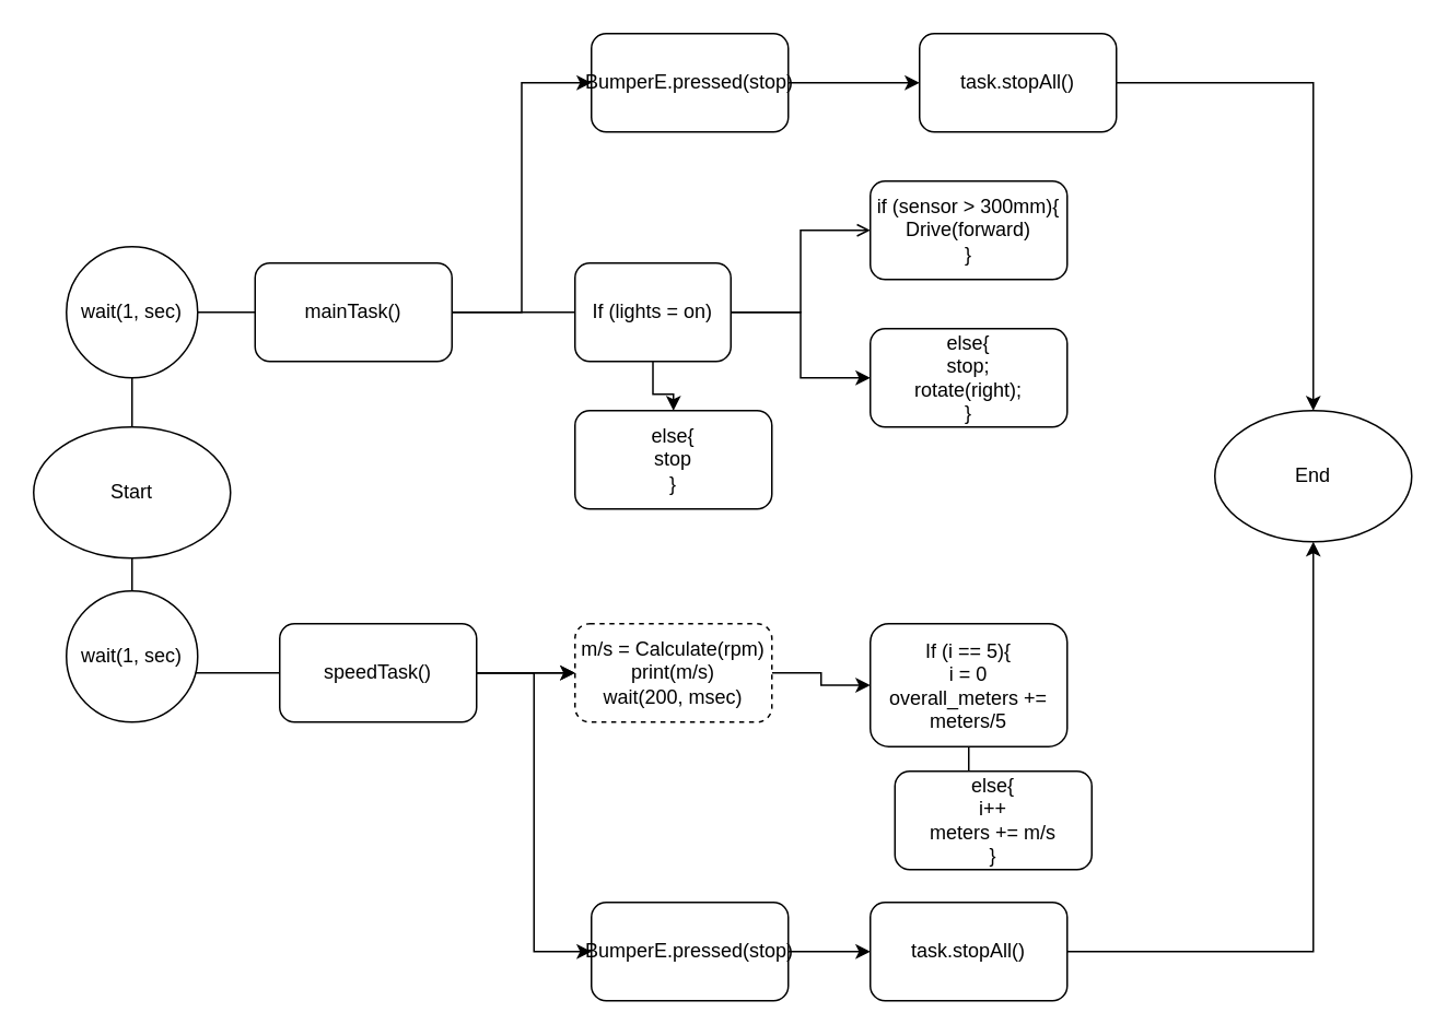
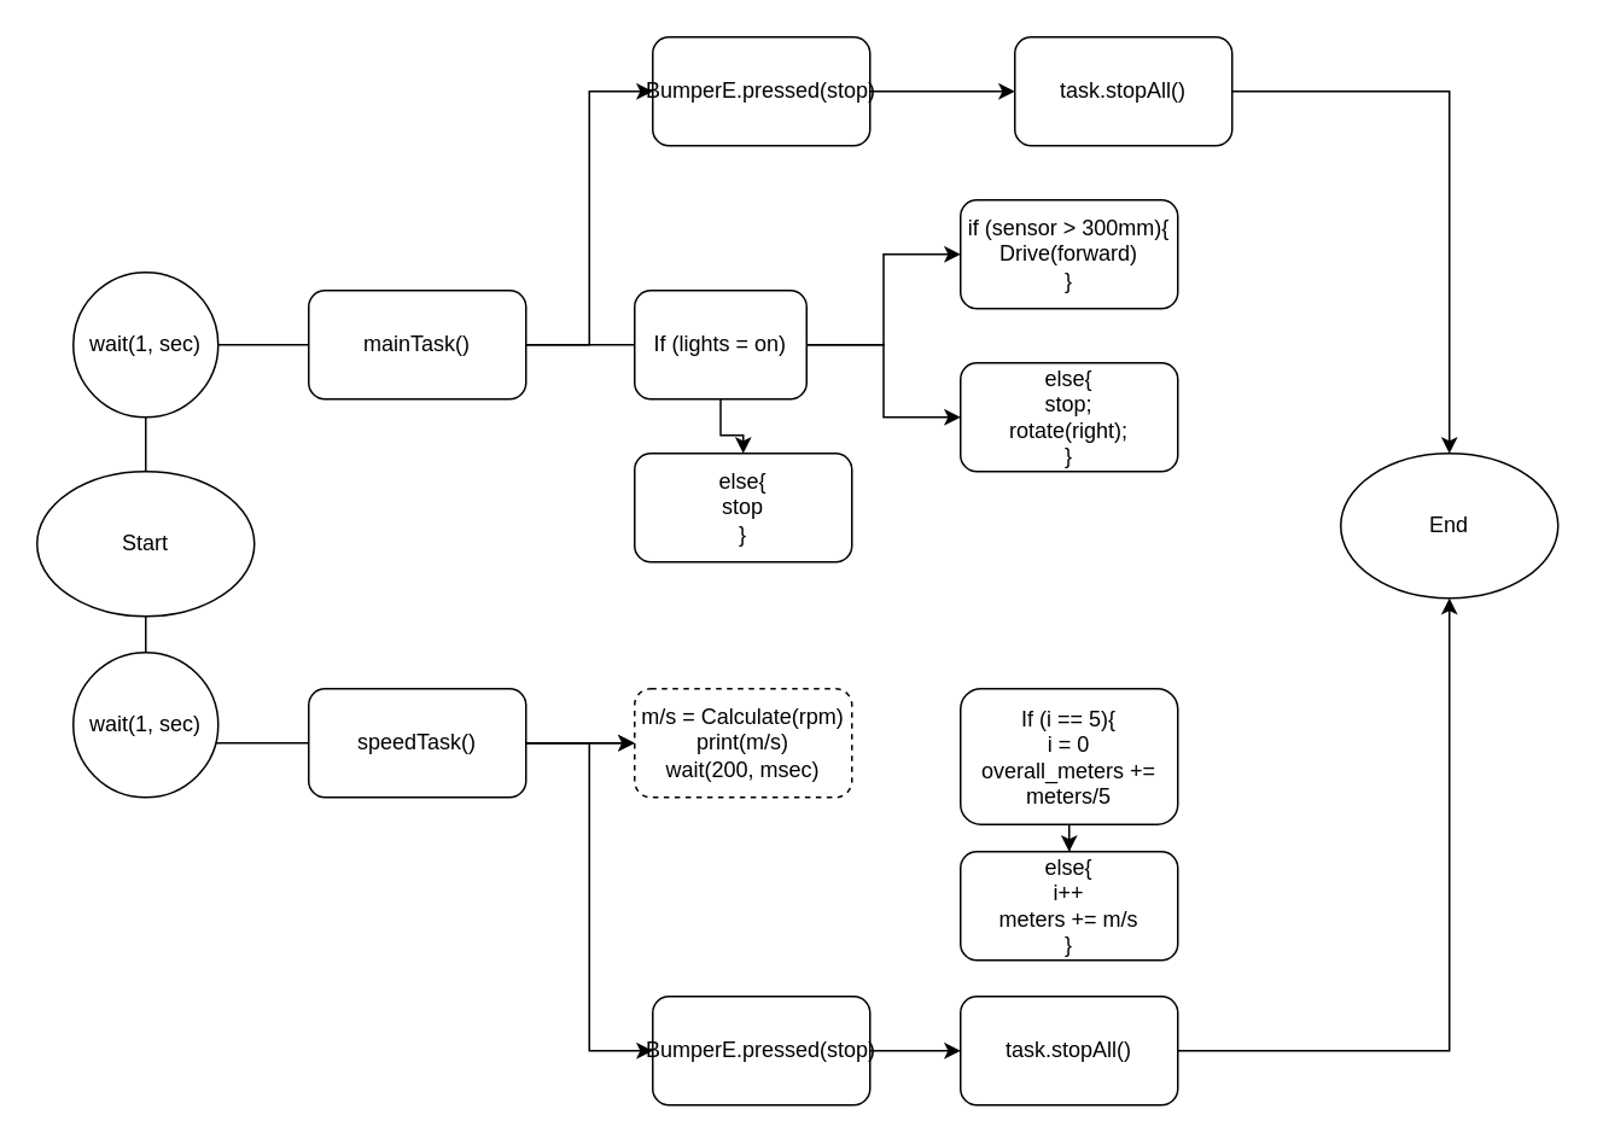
  <mxCell id="0" />
  <mxCell id="1" parent="0" />
  <mxCell id="2" style="edgeStyle=orthogonalEdgeStyle;rounded=0;orthogonalLoop=1;jettySize=auto;html=1;" edge="1" parent="1" source="4"><mxGeometry relative="1" as="geometry"><mxPoint x="80" y="190" as="targetPoint" /></mxGeometry></mxCell>
  <mxCell id="3" style="edgeStyle=orthogonalEdgeStyle;rounded=0;orthogonalLoop=1;jettySize=auto;html=1;" edge="1" parent="1" source="4"><mxGeometry relative="1" as="geometry"><mxPoint x="80" y="410" as="targetPoint" /></mxGeometry></mxCell>
  <mxCell id="4" value="Start" style="ellipse;whiteSpace=wrap;html=1;" vertex="1" parent="1"><mxGeometry x="20" y="260" width="120" height="80" as="geometry" /></mxCell>
  <mxCell id="5" style="edgeStyle=orthogonalEdgeStyle;rounded=0;orthogonalLoop=1;jettySize=auto;html=1;" edge="1" parent="1" source="7"><mxGeometry relative="1" as="geometry"><mxPoint x="80" y="190" as="targetPoint" /></mxGeometry></mxCell>
  <mxCell id="6" style="edgeStyle=orthogonalEdgeStyle;rounded=0;orthogonalLoop=1;jettySize=auto;html=1;entryX=0;entryY=0.5;entryDx=0;entryDy=0;" edge="1" parent="1" source="7" target="16"><mxGeometry relative="1" as="geometry" /></mxCell>
- <mxCell id="7" value="mainTask()" style="rounded=1;whiteSpace=wrap;html=1;" vertex="1" parent="1"><mxGeometry x="155" y="160" width="120" height="60" as="geometry" /></mxCell>
+ <mxCell id="7" value="mainTask()" style="rounded=1;whiteSpace=wrap;html=1;" vertex="1" parent="1"><mxGeometry x="170" y="160" width="120" height="60" as="geometry" /></mxCell>
  <mxCell id="8" style="edgeStyle=orthogonalEdgeStyle;rounded=0;orthogonalLoop=1;jettySize=auto;html=1;" edge="1" parent="1" source="12"><mxGeometry relative="1" as="geometry"><mxPoint x="80" y="410" as="targetPoint" /></mxGeometry></mxCell>
  <mxCell id="9" value="" style="edgeStyle=orthogonalEdgeStyle;rounded=0;orthogonalLoop=1;jettySize=auto;html=1;" edge="1" parent="1" source="12" target="28"><mxGeometry relative="1" as="geometry" /></mxCell>
  <mxCell id="10" value="" style="edgeStyle=orthogonalEdgeStyle;rounded=0;orthogonalLoop=1;jettySize=auto;html=1;" edge="1" parent="1" source="12" target="28"><mxGeometry relative="1" as="geometry" /></mxCell>
  <mxCell id="11" style="edgeStyle=orthogonalEdgeStyle;rounded=0;orthogonalLoop=1;jettySize=auto;html=1;entryX=0;entryY=0.5;entryDx=0;entryDy=0;" edge="1" parent="1" source="12" target="34"><mxGeometry relative="1" as="geometry" /></mxCell>
  <mxCell id="12" value="speedTask()" style="rounded=1;whiteSpace=wrap;html=1;" vertex="1" parent="1"><mxGeometry x="170" y="380" width="120" height="60" as="geometry" /></mxCell>
  <mxCell id="13" value="if (sensor &amp;gt; 300mm){&lt;br&gt;Drive(forward)&lt;br&gt;}" style="rounded=1;whiteSpace=wrap;html=1;" vertex="1" parent="1"><mxGeometry x="530" y="110" width="120" height="60" as="geometry" /></mxCell>
  <mxCell id="14" value="else{&lt;br&gt;stop;&lt;br&gt;rotate(right);&lt;br&gt;}" style="rounded=1;whiteSpace=wrap;html=1;" vertex="1" parent="1"><mxGeometry x="530" y="200" width="120" height="60" as="geometry" /></mxCell>
  <mxCell id="15" value="" style="edgeStyle=orthogonalEdgeStyle;rounded=0;orthogonalLoop=1;jettySize=auto;html=1;" edge="1" parent="1" source="16" target="18"><mxGeometry relative="1" as="geometry" /></mxCell>
  <mxCell id="16" value="BumperE.pressed(stop)" style="rounded=1;whiteSpace=wrap;html=1;" vertex="1" parent="1"><mxGeometry x="360" y="20" width="120" height="60" as="geometry" /></mxCell>
  <mxCell id="17" style="edgeStyle=orthogonalEdgeStyle;rounded=0;orthogonalLoop=1;jettySize=auto;html=1;" edge="1" parent="1" source="18" target="32"><mxGeometry relative="1" as="geometry" /></mxCell>
  <mxCell id="18" value="task.stopAll()" style="whiteSpace=wrap;html=1;rounded=1;" vertex="1" parent="1"><mxGeometry x="560" y="20" width="120" height="60" as="geometry" /></mxCell>
  <mxCell id="19" value="" style="edgeStyle=orthogonalEdgeStyle;rounded=0;orthogonalLoop=1;jettySize=auto;html=1;endArrow=none;" edge="1" parent="1" source="7" target="23"><mxGeometry relative="1" as="geometry"><mxPoint x="290" y="190" as="sourcePoint" /><mxPoint x="480" y="130" as="targetPoint" /></mxGeometry></mxCell>
- <mxCell id="20" style="edgeStyle=orthogonalEdgeStyle;rounded=0;orthogonalLoop=1;jettySize=auto;html=1;endArrow=open;" edge="1" parent="1" source="23" target="13"><mxGeometry relative="1" as="geometry" /></mxCell>
+ <mxCell id="20" style="edgeStyle=orthogonalEdgeStyle;rounded=0;orthogonalLoop=1;jettySize=auto;html=1;" edge="1" parent="1" source="23" target="13"><mxGeometry relative="1" as="geometry" /></mxCell>
  <mxCell id="21" style="edgeStyle=orthogonalEdgeStyle;rounded=0;orthogonalLoop=1;jettySize=auto;html=1;" edge="1" parent="1" source="23" target="14"><mxGeometry relative="1" as="geometry" /></mxCell>
  <mxCell id="22" value="" style="edgeStyle=orthogonalEdgeStyle;rounded=0;orthogonalLoop=1;jettySize=auto;html=1;" edge="1" parent="1" source="23" target="24"><mxGeometry relative="1" as="geometry" /></mxCell>
  <mxCell id="23" value="If (lights = on)" style="rounded=1;whiteSpace=wrap;html=1;" vertex="1" parent="1"><mxGeometry x="350" y="160" width="95" height="60" as="geometry" /></mxCell>
  <mxCell id="24" value="else{&lt;br&gt;stop&lt;br&gt;}" style="whiteSpace=wrap;html=1;rounded=1;" vertex="1" parent="1"><mxGeometry x="350" y="250" width="120" height="60" as="geometry" /></mxCell>
  <mxCell id="25" value="wait(1, sec)" style="ellipse;whiteSpace=wrap;html=1;aspect=fixed;" vertex="1" parent="1"><mxGeometry x="40" y="150" width="80" height="80" as="geometry" /></mxCell>
  <mxCell id="26" value="wait(1, sec)" style="ellipse;whiteSpace=wrap;html=1;aspect=fixed;" vertex="1" parent="1"><mxGeometry x="40" y="360" width="80" height="80" as="geometry" /></mxCell>
- <mxCell id="27" value="" style="edgeStyle=orthogonalEdgeStyle;rounded=0;orthogonalLoop=1;jettySize=auto;html=1;" edge="1" parent="1" source="28" target="30"><mxGeometry relative="1" as="geometry" /></mxCell>
  <mxCell id="28" value="m/s = Calculate(rpm)&lt;br&gt;print(m/s)&lt;br&gt;wait(200, msec)" style="whiteSpace=wrap;html=1;rounded=1;dashed=1;" vertex="1" parent="1"><mxGeometry x="350" y="380" width="120" height="60" as="geometry" /></mxCell>
  <mxCell id="29" value="" style="edgeStyle=orthogonalEdgeStyle;rounded=0;orthogonalLoop=1;jettySize=auto;html=1;" edge="1" parent="1" source="30" target="31"><mxGeometry relative="1" as="geometry" /></mxCell>
  <mxCell id="30" value="If (i == 5){&lt;br&gt;i = 0&lt;br&gt;overall_meters += meters/5" style="whiteSpace=wrap;html=1;rounded=1;" vertex="1" parent="1"><mxGeometry x="530" y="380" width="120" height="75" as="geometry" /></mxCell>
- <mxCell id="31" value="else{&lt;br&gt;i++&lt;br&gt;meters += m/s&lt;br&gt;}" style="whiteSpace=wrap;html=1;rounded=1;" vertex="1" parent="1"><mxGeometry x="545" y="470" width="120" height="60" as="geometry" /></mxCell>
+ <mxCell id="31" value="else{&lt;br&gt;i++&lt;br&gt;meters += m/s&lt;br&gt;}" style="whiteSpace=wrap;html=1;rounded=1;" vertex="1" parent="1"><mxGeometry x="530" y="470" width="120" height="60" as="geometry" /></mxCell>
  <mxCell id="32" value="End" style="ellipse;whiteSpace=wrap;html=1;" vertex="1" parent="1"><mxGeometry x="740" y="250" width="120" height="80" as="geometry" /></mxCell>
  <mxCell id="33" value="" style="edgeStyle=orthogonalEdgeStyle;rounded=0;orthogonalLoop=1;jettySize=auto;html=1;" edge="1" parent="1" source="34" target="36"><mxGeometry relative="1" as="geometry" /></mxCell>
  <mxCell id="34" value="BumperE.pressed(stop)" style="rounded=1;whiteSpace=wrap;html=1;" vertex="1" parent="1"><mxGeometry x="360" y="550" width="120" height="60" as="geometry" /></mxCell>
  <mxCell id="35" style="edgeStyle=orthogonalEdgeStyle;rounded=0;orthogonalLoop=1;jettySize=auto;html=1;" edge="1" parent="1" source="36" target="32"><mxGeometry relative="1" as="geometry" /></mxCell>
  <mxCell id="36" value="task.stopAll()" style="whiteSpace=wrap;html=1;rounded=1;" vertex="1" parent="1"><mxGeometry x="530" y="550" width="120" height="60" as="geometry" /></mxCell>
